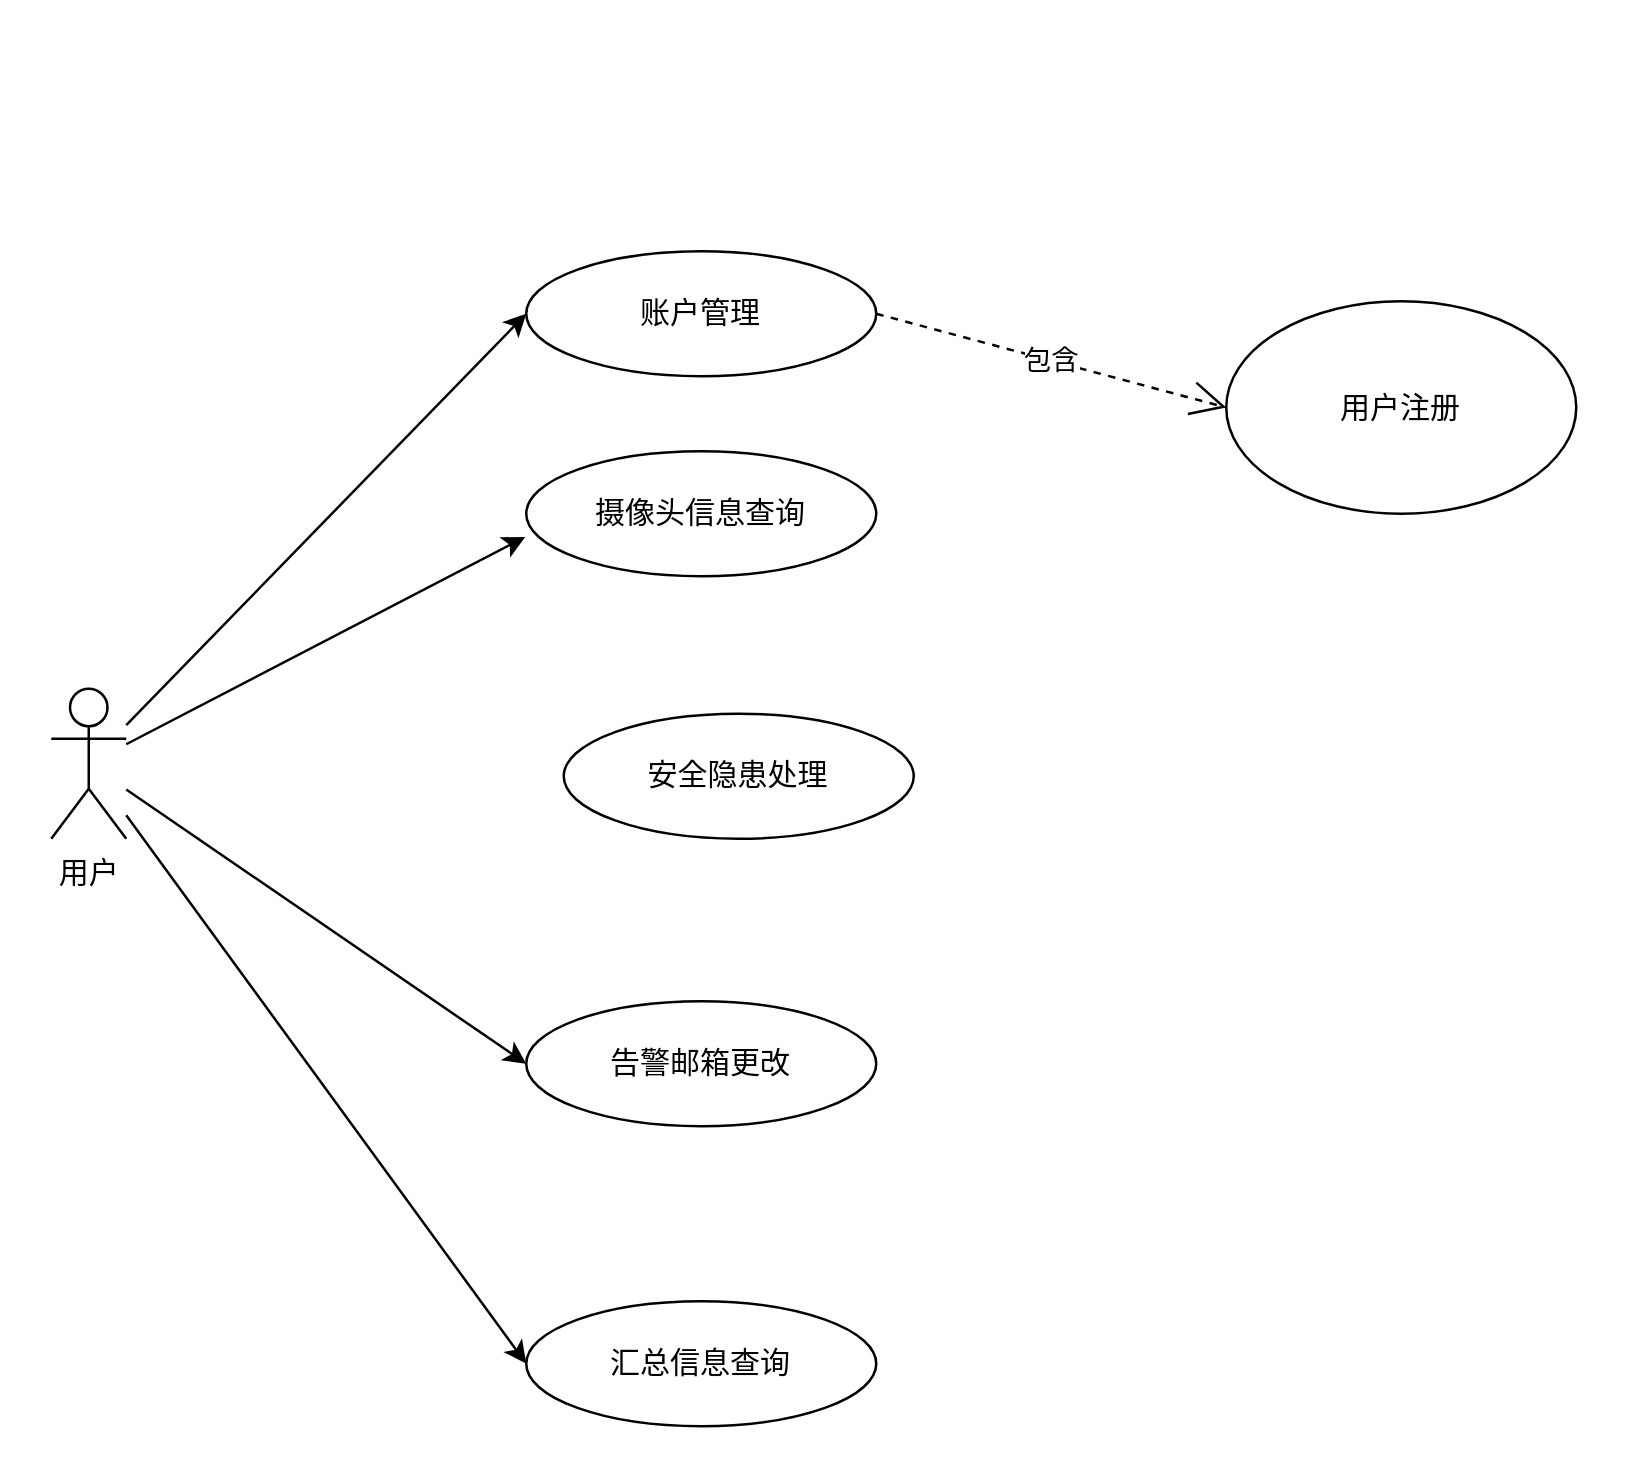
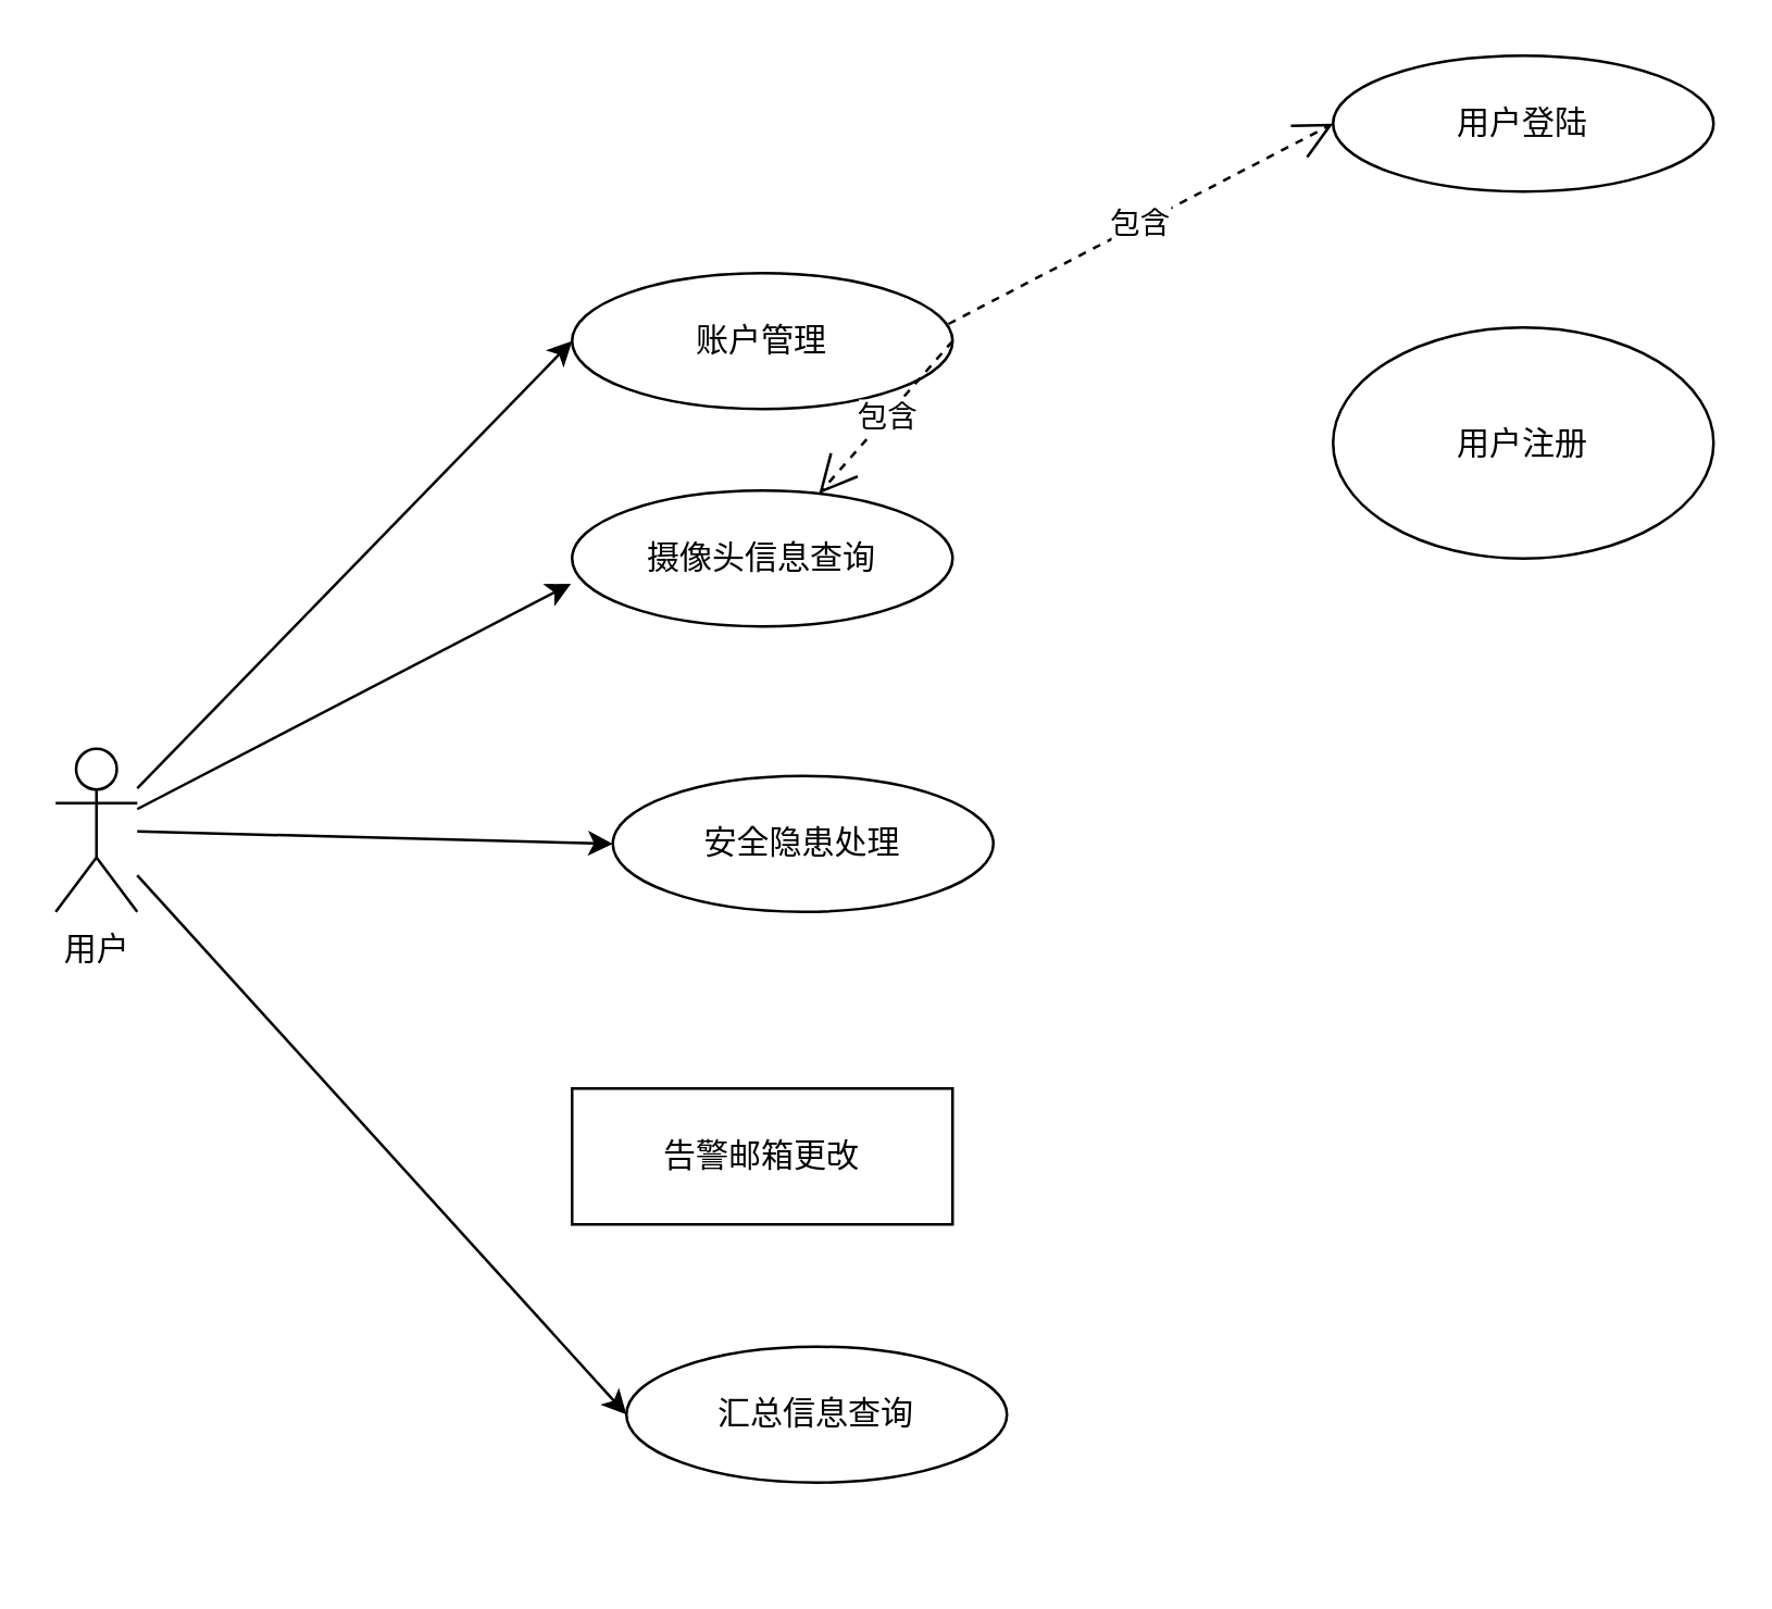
  <mxCell id="0" />
  <mxCell id="1" parent="0" />
  <mxCell id="2" style="rounded=0;orthogonalLoop=1;jettySize=auto;html=1;entryX=0;entryY=0.5;entryDx=0;entryDy=0;" edge="1" parent="1" source="7" target="8"><mxGeometry relative="1" as="geometry" /></mxCell>
  <mxCell id="3" style="rounded=0;orthogonalLoop=1;jettySize=auto;html=1;entryX=-0.003;entryY=0.685;entryDx=0;entryDy=0;entryPerimeter=0;" edge="1" parent="1" source="7" target="9"><mxGeometry relative="1" as="geometry" /></mxCell>
- <mxCell id="5" style="rounded=0;orthogonalLoop=1;jettySize=auto;html=1;entryX=0;entryY=0.5;entryDx=0;entryDy=0;" edge="1" parent="1" source="7" target="11"><mxGeometry relative="1" as="geometry" /></mxCell>
+ <mxCell id="4" style="rounded=0;orthogonalLoop=1;jettySize=auto;html=1;entryX=0;entryY=0.5;entryDx=0;entryDy=0;" edge="1" parent="1" source="7" target="10"><mxGeometry relative="1" as="geometry" /></mxCell>
  <mxCell id="6" style="rounded=0;orthogonalLoop=1;jettySize=auto;html=1;entryX=0;entryY=0.5;entryDx=0;entryDy=0;" edge="1" parent="1" source="7" target="12"><mxGeometry relative="1" as="geometry" /></mxCell>
  <mxCell id="7" value="用户" style="shape=umlActor;verticalLabelPosition=bottom;verticalAlign=top;html=1;" vertex="1" parent="1"><mxGeometry x="20" y="275" width="30" height="60" as="geometry" /></mxCell>
  <mxCell id="8" value="账户管理" style="ellipse;whiteSpace=wrap;html=1;fontFamily=Helvetica;" vertex="1" parent="1"><mxGeometry x="210" y="100" width="140" height="50" as="geometry" /></mxCell>
  <mxCell id="9" value="摄像头信息查询" style="ellipse;whiteSpace=wrap;html=1;" vertex="1" parent="1"><mxGeometry x="210" y="180" width="140" height="50" as="geometry" /></mxCell>
  <mxCell id="10" value="安全隐患处理" style="ellipse;whiteSpace=wrap;html=1;" vertex="1" parent="1"><mxGeometry x="225" y="285" width="140" height="50" as="geometry" /></mxCell>
- <mxCell id="11" value="告警邮箱更改" style="ellipse;whiteSpace=wrap;html=1;" vertex="1" parent="1"><mxGeometry x="210" y="400" width="140" height="50" as="geometry" /></mxCell>
- <mxCell id="12" value="汇总信息查询" style="ellipse;whiteSpace=wrap;html=1;" vertex="1" parent="1"><mxGeometry x="210" y="520" width="140" height="50" as="geometry" /></mxCell>
+ <mxCell id="11" value="告警邮箱更改" style="whiteSpace=wrap;html=1;rounded=0;" vertex="1" parent="1"><mxGeometry x="210" y="400" width="140" height="50" as="geometry" /></mxCell>
+ <mxCell id="12" value="汇总信息查询" style="ellipse;whiteSpace=wrap;html=1;" vertex="1" parent="1"><mxGeometry x="230" y="495" width="140" height="50" as="geometry" /></mxCell>
+ <mxCell id="13" value="用户登陆" style="ellipse;whiteSpace=wrap;html=1;fontFamily=Helvetica;" vertex="1" parent="1"><mxGeometry x="490" y="20" width="140" height="50" as="geometry" /></mxCell>
  <mxCell id="14" value="用户注册" style="ellipse;whiteSpace=wrap;html=1;fontFamily=Helvetica;" vertex="1" parent="1"><mxGeometry x="490" y="120" width="140" height="85" as="geometry" /></mxCell>
- <mxCell id="16" value="包含" style="endArrow=open;endSize=12;dashed=1;html=1;rounded=0;entryX=0;entryY=0.5;entryDx=0;entryDy=0;exitX=1;exitY=0.5;exitDx=0;exitDy=0;" edge="1" parent="1" source="8" target="14"><mxGeometry width="160" relative="1" as="geometry"><mxPoint x="350" y="130" as="sourcePoint" /><mxPoint x="470" y="115" as="targetPoint" /></mxGeometry></mxCell>
+ <mxCell id="15" value="包含" style="endArrow=open;endSize=12;dashed=1;html=1;rounded=0;exitX=0.989;exitY=0.374;exitDx=0;exitDy=0;exitPerimeter=0;entryX=0;entryY=0.5;entryDx=0;entryDy=0;" edge="1" parent="1" source="8" target="13"><mxGeometry width="160" relative="1" as="geometry"><mxPoint x="390" y="290" as="sourcePoint" /><mxPoint x="450" y="90" as="targetPoint" /></mxGeometry></mxCell>
+ <mxCell id="16" value="包含" style="endArrow=open;endSize=12;dashed=1;html=1;rounded=0;exitX=1;exitY=0.5;exitDx=0;exitDy=0;" edge="1" parent="1" source="8" target="9"><mxGeometry width="160" relative="1" as="geometry"><mxPoint x="350" y="130" as="sourcePoint" /><mxPoint x="470" y="115" as="targetPoint" /></mxGeometry></mxCell>
